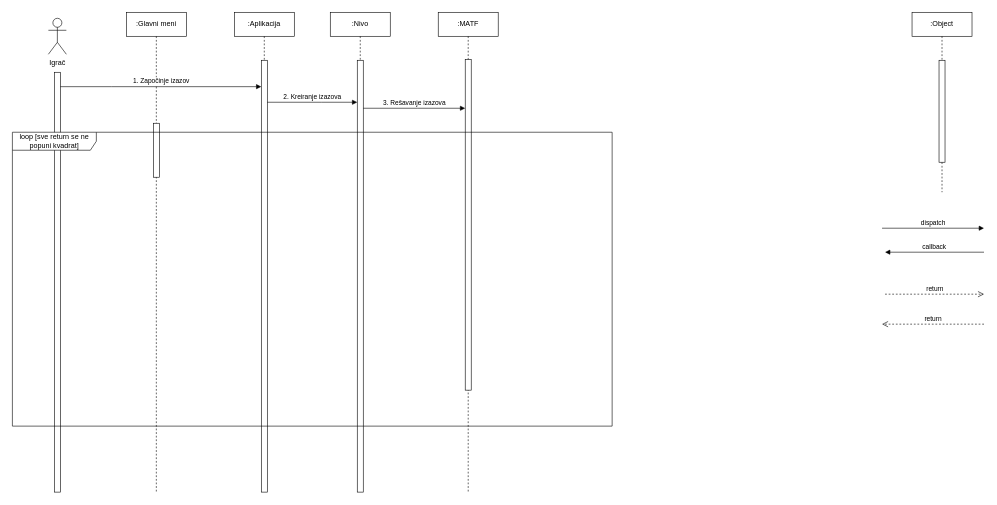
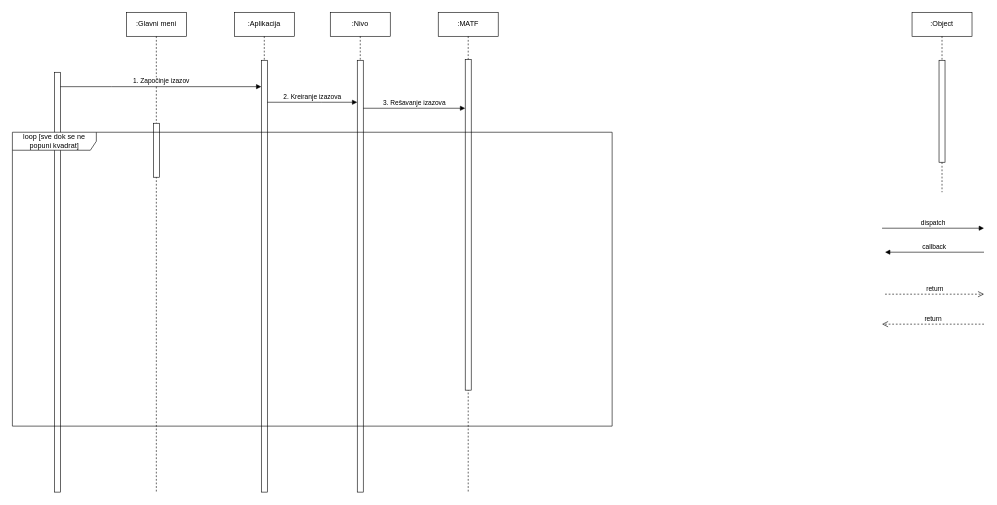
  <mxCell id="0" />
  <mxCell id="1" parent="0" />
  <mxCell id="2" value=":Object" style="shape=umlLifeline;perimeter=lifelinePerimeter;whiteSpace=wrap;html=1;container=0;dropTarget=0;collapsible=0;recursiveResize=0;outlineConnect=0;portConstraint=eastwest;newEdgeStyle={&quot;edgeStyle&quot;:&quot;elbowEdgeStyle&quot;,&quot;elbow&quot;:&quot;vertical&quot;,&quot;curved&quot;:0,&quot;rounded&quot;:0};" vertex="1" parent="1"><mxGeometry x="1520" y="20" width="100" height="300" as="geometry" /></mxCell>
  <mxCell id="3" value="" style="html=1;points=[];perimeter=orthogonalPerimeter;outlineConnect=0;targetShapes=umlLifeline;portConstraint=eastwest;newEdgeStyle={&quot;edgeStyle&quot;:&quot;elbowEdgeStyle&quot;,&quot;elbow&quot;:&quot;vertical&quot;,&quot;curved&quot;:0,&quot;rounded&quot;:0};" vertex="1" parent="2"><mxGeometry x="45" y="80" width="10" height="170" as="geometry" /></mxCell>
  <mxCell id="4" value="dispatch" style="html=1;verticalAlign=bottom;endArrow=block;edgeStyle=elbowEdgeStyle;elbow=vertical;curved=0;rounded=0;" edge="1" parent="1"><mxGeometry relative="1" as="geometry"><mxPoint x="1470" y="380" as="sourcePoint" /><Array as="points"><mxPoint x="1555" y="380" /></Array><mxPoint x="1640" y="380" as="targetPoint" /></mxGeometry></mxCell>
  <mxCell id="5" value="return" style="html=1;verticalAlign=bottom;endArrow=open;dashed=1;endSize=8;edgeStyle=elbowEdgeStyle;elbow=vertical;curved=0;rounded=0;" edge="1" parent="1"><mxGeometry relative="1" as="geometry"><mxPoint x="1470" y="540" as="targetPoint" /><Array as="points"><mxPoint x="1565" y="540" /></Array><mxPoint x="1640" y="540" as="sourcePoint" /></mxGeometry></mxCell>
  <mxCell id="6" value="callback" style="html=1;verticalAlign=bottom;endArrow=block;edgeStyle=elbowEdgeStyle;elbow=vertical;curved=0;rounded=0;" edge="1" parent="1"><mxGeometry relative="1" as="geometry"><mxPoint x="1640" y="420" as="sourcePoint" /><Array as="points"><mxPoint x="1565" y="420" /></Array><mxPoint x="1475" y="420" as="targetPoint" /></mxGeometry></mxCell>
  <mxCell id="7" value="return" style="html=1;verticalAlign=bottom;endArrow=open;dashed=1;endSize=8;edgeStyle=elbowEdgeStyle;elbow=vertical;curved=0;rounded=0;" edge="1" parent="1"><mxGeometry relative="1" as="geometry"><mxPoint x="1640" y="490" as="targetPoint" /><Array as="points"><mxPoint x="1555" y="490" /></Array><mxPoint x="1475" y="490" as="sourcePoint" /></mxGeometry></mxCell>
- <mxCell id="8" value="Igrač" style="shape=umlActor;verticalLabelPosition=bottom;verticalAlign=top;html=1;outlineConnect=0;" vertex="1" parent="1"><mxGeometry x="80" y="30" width="30" height="60" as="geometry" /></mxCell>
  <mxCell id="9" value="" style="rounded=0;whiteSpace=wrap;html=1;direction=south;" vertex="1" parent="1"><mxGeometry x="90" y="120" width="10" height="700" as="geometry" /></mxCell>
  <mxCell id="10" value="&lt;div&gt;:Glavni meni&lt;/div&gt;" style="shape=umlLifeline;perimeter=lifelinePerimeter;whiteSpace=wrap;html=1;container=0;dropTarget=0;collapsible=0;recursiveResize=0;outlineConnect=0;portConstraint=eastwest;newEdgeStyle={&quot;edgeStyle&quot;:&quot;elbowEdgeStyle&quot;,&quot;elbow&quot;:&quot;vertical&quot;,&quot;curved&quot;:0,&quot;rounded&quot;:0};" vertex="1" parent="1"><mxGeometry x="210" y="20" width="100" height="800" as="geometry" /></mxCell>
  <mxCell id="11" value="" style="html=1;points=[];perimeter=orthogonalPerimeter;outlineConnect=0;targetShapes=umlLifeline;portConstraint=eastwest;newEdgeStyle={&quot;edgeStyle&quot;:&quot;elbowEdgeStyle&quot;,&quot;elbow&quot;:&quot;vertical&quot;,&quot;curved&quot;:0,&quot;rounded&quot;:0};" vertex="1" parent="10"><mxGeometry x="45" y="185" width="10" height="90" as="geometry" /></mxCell>
  <mxCell id="12" value=":Aplikacija" style="shape=umlLifeline;perimeter=lifelinePerimeter;whiteSpace=wrap;html=1;container=0;dropTarget=0;collapsible=0;recursiveResize=0;outlineConnect=0;portConstraint=eastwest;newEdgeStyle={&quot;edgeStyle&quot;:&quot;elbowEdgeStyle&quot;,&quot;elbow&quot;:&quot;vertical&quot;,&quot;curved&quot;:0,&quot;rounded&quot;:0};" vertex="1" parent="1"><mxGeometry x="390" y="20" width="100" height="800" as="geometry" /></mxCell>
  <mxCell id="13" value="" style="html=1;points=[];perimeter=orthogonalPerimeter;outlineConnect=0;targetShapes=umlLifeline;portConstraint=eastwest;newEdgeStyle={&quot;edgeStyle&quot;:&quot;elbowEdgeStyle&quot;,&quot;elbow&quot;:&quot;vertical&quot;,&quot;curved&quot;:0,&quot;rounded&quot;:0};" vertex="1" parent="12"><mxGeometry x="45" y="80" width="10" height="720" as="geometry" /></mxCell>
  <mxCell id="14" value=":Nivo" style="shape=umlLifeline;perimeter=lifelinePerimeter;whiteSpace=wrap;html=1;container=0;dropTarget=0;collapsible=0;recursiveResize=0;outlineConnect=0;portConstraint=eastwest;newEdgeStyle={&quot;edgeStyle&quot;:&quot;elbowEdgeStyle&quot;,&quot;elbow&quot;:&quot;vertical&quot;,&quot;curved&quot;:0,&quot;rounded&quot;:0};" vertex="1" parent="1"><mxGeometry x="550" y="20" width="100" height="800" as="geometry" /></mxCell>
  <mxCell id="15" value="" style="html=1;points=[];perimeter=orthogonalPerimeter;outlineConnect=0;targetShapes=umlLifeline;portConstraint=eastwest;newEdgeStyle={&quot;edgeStyle&quot;:&quot;elbowEdgeStyle&quot;,&quot;elbow&quot;:&quot;vertical&quot;,&quot;curved&quot;:0,&quot;rounded&quot;:0};" vertex="1" parent="14"><mxGeometry x="45" y="80" width="10" height="720" as="geometry" /></mxCell>
  <mxCell id="16" value="&lt;div&gt;:MATF&lt;/div&gt;" style="shape=umlLifeline;perimeter=lifelinePerimeter;whiteSpace=wrap;html=1;container=0;dropTarget=0;collapsible=0;recursiveResize=0;outlineConnect=0;portConstraint=eastwest;newEdgeStyle={&quot;edgeStyle&quot;:&quot;elbowEdgeStyle&quot;,&quot;elbow&quot;:&quot;vertical&quot;,&quot;curved&quot;:0,&quot;rounded&quot;:0};" vertex="1" parent="1"><mxGeometry x="730" y="20" width="100" height="800" as="geometry" /></mxCell>
  <mxCell id="17" value="" style="html=1;points=[];perimeter=orthogonalPerimeter;outlineConnect=0;targetShapes=umlLifeline;portConstraint=eastwest;newEdgeStyle={&quot;edgeStyle&quot;:&quot;elbowEdgeStyle&quot;,&quot;elbow&quot;:&quot;vertical&quot;,&quot;curved&quot;:0,&quot;rounded&quot;:0};" vertex="1" parent="16"><mxGeometry x="45" y="79" width="10" height="551" as="geometry" /></mxCell>
  <mxCell id="18" value="1. Započinje izazov" style="html=1;verticalAlign=bottom;endArrow=block;edgeStyle=elbowEdgeStyle;elbow=vertical;curved=0;rounded=0;" edge="1" parent="1"><mxGeometry x="-0.0" relative="1" as="geometry"><mxPoint x="100" y="144" as="sourcePoint" /><Array as="points"><mxPoint x="185" y="144" /></Array><mxPoint x="435" y="144" as="targetPoint" /><mxPoint as="offset" /></mxGeometry></mxCell>
  <mxCell id="19" value="2. Kreiranje izazova" style="html=1;verticalAlign=bottom;endArrow=block;edgeStyle=elbowEdgeStyle;elbow=vertical;curved=0;rounded=0;" edge="1" parent="1" source="13" target="15"><mxGeometry relative="1" as="geometry"><mxPoint x="450" y="170" as="sourcePoint" /><Array as="points"><mxPoint x="535" y="170" /></Array><mxPoint x="580" y="170" as="targetPoint" /></mxGeometry></mxCell>
  <mxCell id="20" value="3. Rešavanje izazova" style="html=1;verticalAlign=bottom;endArrow=block;edgeStyle=elbowEdgeStyle;elbow=vertical;curved=0;rounded=0;" edge="1" parent="1" source="15" target="17"><mxGeometry relative="1" as="geometry"><mxPoint x="610" y="180" as="sourcePoint" /><Array as="points"><mxPoint x="695" y="180" /></Array><mxPoint x="770" y="180" as="targetPoint" /></mxGeometry></mxCell>
- <mxCell id="21" value="&lt;div&gt;loop [sve return se ne&lt;/div&gt;&lt;div&gt;popuni kvadrat]&lt;/div&gt;" style="shape=umlFrame;whiteSpace=wrap;html=1;pointerEvents=0;width=140;height=30;" vertex="1" parent="1"><mxGeometry x="20" y="220" width="1000" height="490" as="geometry" /></mxCell>
+ <mxCell id="21" value="&lt;div&gt;loop [sve dok se ne&lt;/div&gt;&lt;div&gt;popuni kvadrat]&lt;/div&gt;" style="shape=umlFrame;whiteSpace=wrap;html=1;pointerEvents=0;width=140;height=30;" vertex="1" parent="1"><mxGeometry x="20" y="220" width="1000" height="490" as="geometry" /></mxCell>
